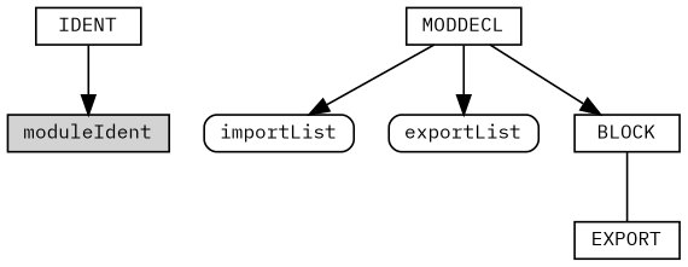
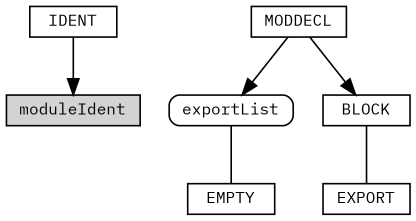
  digraph {
    fontname="IBM Plex Mono"
    node [fontname="IBM Plex Mono" fontsize=10 shape=box style=solid]
    edge [arrowhead=normal fontname="IBM Plex Mono"]
    n1 [height=0.25 label=IDENT]
    n2 [fillcolor=lightgrey height=0.25 label=moduleIdent style=filled]
    MODDECL [height=0.25]
-   n4 [height=0.25 label=importList style=rounded]
    n5 [height=0.25 label=exportList style=rounded]
    n6 [height=0.25 label=BLOCK]
+   n7 [height=0.25 label=EMPTY]
    n8 [height=0.25 label=EXPORT]
    n1 -> n2
-   MODDECL -> n4
    MODDECL -> n5
    MODDECL -> n6
+   n5 -> n7 [arrowhead=none]
    n6 -> n8 [arrowhead=none]
  }
